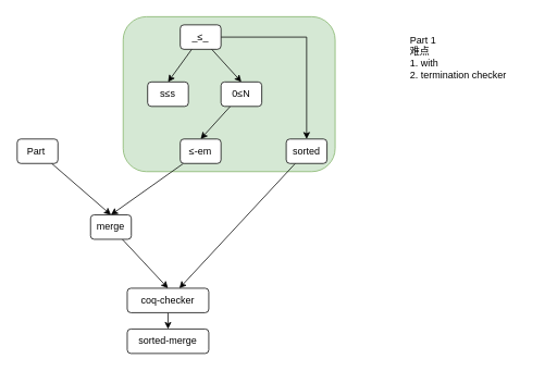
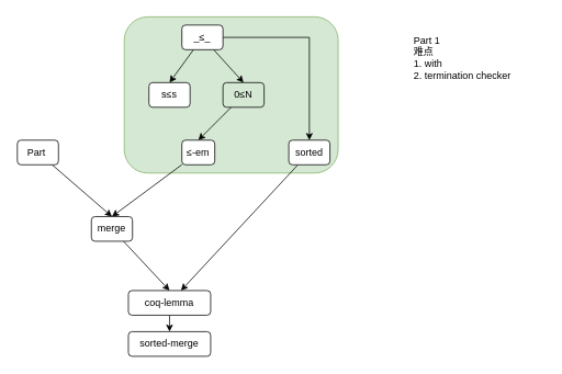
  <mxCell id="0" />
  <mxCell id="1" parent="0" />
  <mxCell id="2" value="" style="rounded=1;whiteSpace=wrap;html=1;fillColor=#d5e8d4;strokeColor=#82b366;" parent="1" vertex="1"><mxGeometry x="150" y="20" width="260" height="190" as="geometry" /></mxCell>
  <mxCell id="3" style="edgeStyle=none;rounded=0;orthogonalLoop=1;jettySize=auto;html=1;entryX=0.5;entryY=0;entryDx=0;entryDy=0;" parent="1" source="4" target="15" edge="1"><mxGeometry relative="1" as="geometry" /></mxCell>
  <mxCell id="4" value="Part&amp;nbsp;" style="rounded=1;whiteSpace=wrap;html=1;" parent="1" vertex="1"><mxGeometry x="20" y="170" width="50" height="30" as="geometry" /></mxCell>
  <mxCell id="5" style="rounded=0;orthogonalLoop=1;jettySize=auto;html=1;entryX=0.5;entryY=0;entryDx=0;entryDy=0;" parent="1" source="8" target="9" edge="1"><mxGeometry relative="1" as="geometry" /></mxCell>
  <mxCell id="6" style="edgeStyle=none;rounded=0;orthogonalLoop=1;jettySize=auto;html=1;entryX=0.5;entryY=0;entryDx=0;entryDy=0;" parent="1" source="8" target="11" edge="1"><mxGeometry relative="1" as="geometry" /></mxCell>
  <mxCell id="7" style="edgeStyle=orthogonalEdgeStyle;rounded=0;orthogonalLoop=1;jettySize=auto;html=1;" parent="1" source="8" target="17" edge="1"><mxGeometry relative="1" as="geometry" /></mxCell>
  <mxCell id="8" value="_≤_" style="rounded=1;whiteSpace=wrap;html=1;" parent="1" vertex="1"><mxGeometry x="220" y="30" width="50" height="30" as="geometry" /></mxCell>
  <mxCell id="9" value="s≤s" style="rounded=1;whiteSpace=wrap;html=1;" parent="1" vertex="1"><mxGeometry x="180" y="100" width="50" height="30" as="geometry" /></mxCell>
  <mxCell id="10" style="edgeStyle=none;rounded=0;orthogonalLoop=1;jettySize=auto;html=1;entryX=0.5;entryY=0;entryDx=0;entryDy=0;" parent="1" source="11" target="13" edge="1"><mxGeometry relative="1" as="geometry" /></mxCell>
- <mxCell id="11" value="0≤N" style="rounded=1;whiteSpace=wrap;html=1;" parent="1" vertex="1"><mxGeometry x="270" y="100" width="50" height="30" as="geometry" /></mxCell>
+ <mxCell id="11" value="0≤N" style="rounded=1;whiteSpace=wrap;html=1;fillColor=#d5e8d4;" parent="1" vertex="1"><mxGeometry x="270" y="100" width="50" height="30" as="geometry" /></mxCell>
  <mxCell id="12" style="edgeStyle=none;rounded=0;orthogonalLoop=1;jettySize=auto;html=1;entryX=0.5;entryY=0;entryDx=0;entryDy=0;" parent="1" source="13" target="15" edge="1"><mxGeometry relative="1" as="geometry" /></mxCell>
- <mxCell id="13" value="≤-em" style="rounded=1;whiteSpace=wrap;html=1;" parent="1" vertex="1"><mxGeometry x="220" y="170" width="50" height="30" as="geometry" /></mxCell>
+ <mxCell id="13" value="≤-em" style="rounded=1;whiteSpace=wrap;html=1;" parent="1" vertex="1"><mxGeometry x="220" y="170" width="40" height="30" as="geometry" /></mxCell>
  <mxCell id="14" style="rounded=0;orthogonalLoop=1;jettySize=auto;html=1;entryX=0.5;entryY=0;entryDx=0;entryDy=0;" parent="1" source="15" target="19" edge="1"><mxGeometry relative="1" as="geometry" /></mxCell>
  <mxCell id="15" value="merge" style="rounded=1;whiteSpace=wrap;html=1;" parent="1" vertex="1"><mxGeometry x="110" y="263" width="50" height="30" as="geometry" /></mxCell>
  <mxCell id="16" style="edgeStyle=none;rounded=0;orthogonalLoop=1;jettySize=auto;html=1;" parent="1" source="17" target="19" edge="1"><mxGeometry relative="1" as="geometry" /></mxCell>
  <mxCell id="17" value="sorted" style="rounded=1;whiteSpace=wrap;html=1;" parent="1" vertex="1"><mxGeometry x="350" y="170" width="50" height="30" as="geometry" /></mxCell>
  <mxCell id="18" style="edgeStyle=none;rounded=0;orthogonalLoop=1;jettySize=auto;html=1;entryX=0.5;entryY=0;entryDx=0;entryDy=0;" parent="1" source="19" target="21" edge="1"><mxGeometry relative="1" as="geometry" /></mxCell>
- <mxCell id="19" value="coq-checker" style="rounded=1;whiteSpace=wrap;html=1;" parent="1" vertex="1"><mxGeometry x="155" y="353" width="100" height="30" as="geometry" /></mxCell>
+ <mxCell id="19" value="coq-lemma" style="rounded=1;whiteSpace=wrap;html=1;" parent="1" vertex="1"><mxGeometry x="155" y="353" width="100" height="30" as="geometry" /></mxCell>
  <mxCell id="20" value="Part 1&lt;br&gt;难点&lt;br&gt;1. with&lt;br&gt;2. termination checker" style="text;html=1;strokeColor=none;fillColor=none;align=left;verticalAlign=middle;whiteSpace=wrap;rounded=0;" parent="1" vertex="1"><mxGeometry x="500" y="30" width="160" height="80" as="geometry" /></mxCell>
  <mxCell id="21" value="sorted-merge" style="rounded=1;whiteSpace=wrap;html=1;" parent="1" vertex="1"><mxGeometry x="155" y="403" width="100" height="30" as="geometry" /></mxCell>
